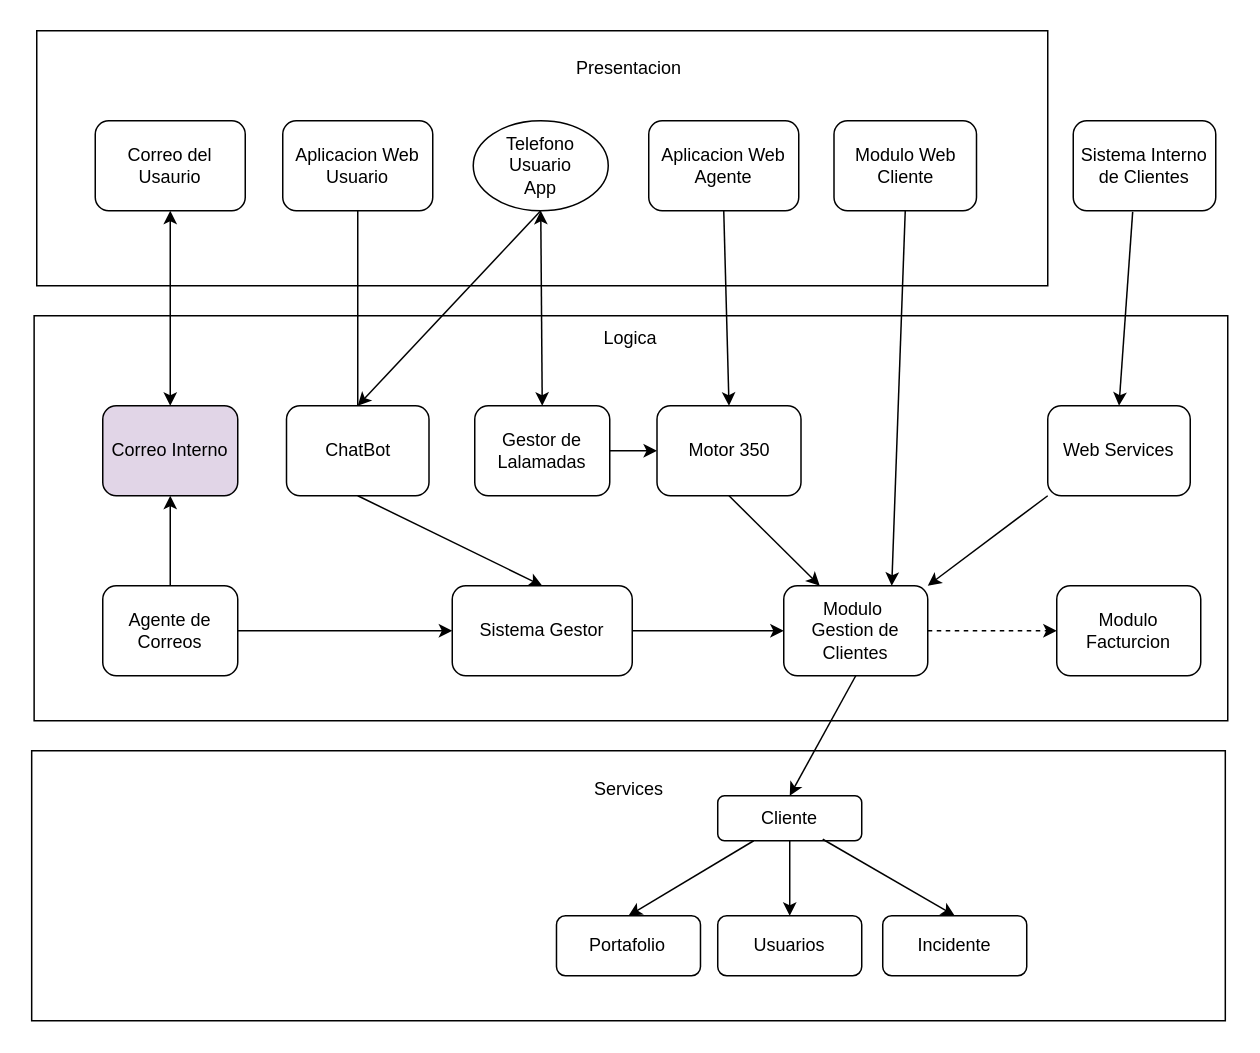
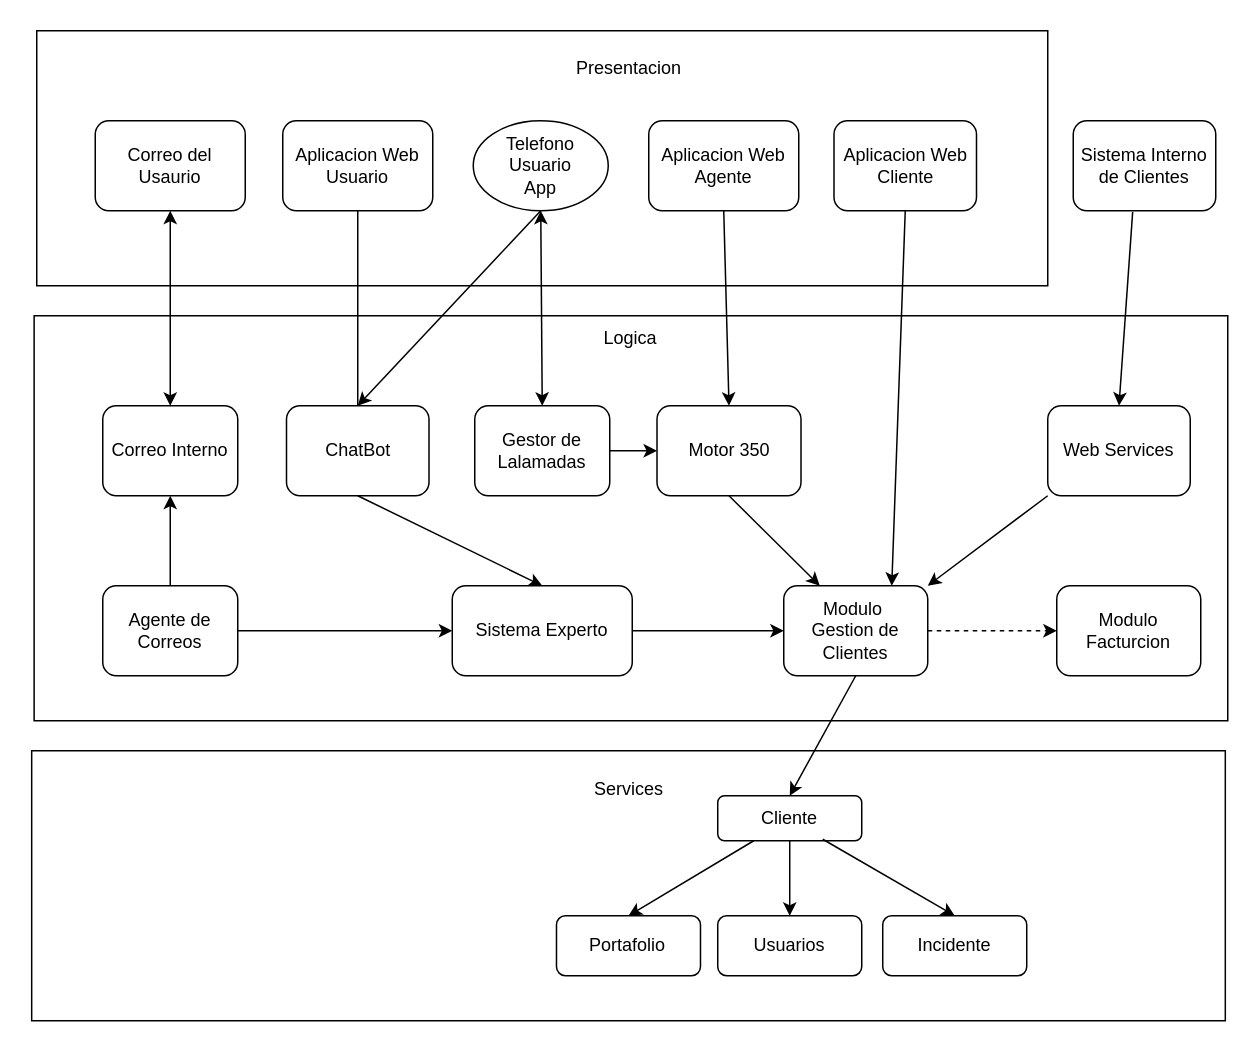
  <mxCell id="0" />
  <mxCell id="1" parent="0" />
  <mxCell id="2" value="" style="rounded=0;whiteSpace=wrap;html=1;" vertex="1" parent="1"><mxGeometry x="22.25" y="210" width="795.75" height="270" as="geometry" /></mxCell>
  <mxCell id="3" value="" style="rounded=0;whiteSpace=wrap;html=1;" vertex="1" parent="1"><mxGeometry x="24" y="20" width="674" height="170" as="geometry" /></mxCell>
  <mxCell id="4" value="Presentacion" style="text;html=1;align=center;verticalAlign=middle;whiteSpace=wrap;rounded=0;" vertex="1" parent="1"><mxGeometry x="388.5" y="30" width="60" height="30" as="geometry" /></mxCell>
  <mxCell id="5" value="Telefono Usuario&lt;div&gt;App&lt;/div&gt;" style="ellipse;whiteSpace=wrap;html=1;" vertex="1" parent="1"><mxGeometry x="315" y="80" width="90" height="60" as="geometry" /></mxCell>
- <mxCell id="6" value="Modulo Web Cliente" style="rounded=1;whiteSpace=wrap;html=1;" vertex="1" parent="1"><mxGeometry x="555.5" y="80" width="95" height="60" as="geometry" /></mxCell>
+ <mxCell id="6" value="Aplicacion Web Cliente" style="rounded=1;whiteSpace=wrap;html=1;" vertex="1" parent="1"><mxGeometry x="555.5" y="80" width="95" height="60" as="geometry" /></mxCell>
  <mxCell id="7" value="Aplicacion Web Agente" style="rounded=1;whiteSpace=wrap;html=1;" vertex="1" parent="1"><mxGeometry x="432" y="80" width="100" height="60" as="geometry" /></mxCell>
  <mxCell id="8" value="Aplicacion Web Usuario" style="rounded=1;whiteSpace=wrap;html=1;" vertex="1" parent="1"><mxGeometry x="188" y="80" width="100" height="60" as="geometry" /></mxCell>
  <mxCell id="9" value="Correo del Usaurio" style="rounded=1;whiteSpace=wrap;html=1;" vertex="1" parent="1"><mxGeometry x="63" y="80" width="100" height="60" as="geometry" /></mxCell>
  <mxCell id="10" value="Gestor de Lalamadas" style="rounded=1;whiteSpace=wrap;html=1;" vertex="1" parent="1"><mxGeometry x="316" y="270" width="90" height="60" as="geometry" /></mxCell>
  <mxCell id="11" value="ChatBot" style="rounded=1;whiteSpace=wrap;html=1;" vertex="1" parent="1"><mxGeometry x="190.5" y="270" width="95" height="60" as="geometry" /></mxCell>
- <mxCell id="12" value="Correo Interno" style="rounded=1;whiteSpace=wrap;html=1;fillColor=#e1d5e7;" vertex="1" parent="1"><mxGeometry x="68" y="270" width="90" height="60" as="geometry" /></mxCell>
+ <mxCell id="12" value="Correo Interno" style="rounded=1;whiteSpace=wrap;html=1;" vertex="1" parent="1"><mxGeometry x="68" y="270" width="90" height="60" as="geometry" /></mxCell>
  <mxCell id="13" value="" style="endArrow=classic;html=1;rounded=0;entryX=0.5;entryY=0;entryDx=0;entryDy=0;exitX=0.5;exitY=1;exitDx=0;exitDy=0;startArrow=classic;startFill=1;" edge="1" parent="1" source="5" target="10"><mxGeometry width="50" height="50" relative="1" as="geometry"><mxPoint x="478" y="290" as="sourcePoint" /><mxPoint x="528" y="240" as="targetPoint" /></mxGeometry></mxCell>
  <mxCell id="14" value="" style="endArrow=classic;html=1;rounded=0;entryX=0.5;entryY=0;entryDx=0;entryDy=0;exitX=0.5;exitY=1;exitDx=0;exitDy=0;" edge="1" parent="1" source="5" target="11"><mxGeometry width="50" height="50" relative="1" as="geometry"><mxPoint x="458" y="430" as="sourcePoint" /><mxPoint x="508" y="380" as="targetPoint" /></mxGeometry></mxCell>
  <mxCell id="15" value="" style="endArrow=none;html=1;rounded=0;entryX=0.5;entryY=0;entryDx=0;entryDy=0;exitX=0.5;exitY=1;exitDx=0;exitDy=0;" edge="1" parent="1" source="8" target="11"><mxGeometry width="50" height="50" relative="1" as="geometry"><mxPoint x="248" y="260" as="sourcePoint" /><mxPoint x="298" y="210" as="targetPoint" /></mxGeometry></mxCell>
  <mxCell id="16" value="" style="endArrow=classic;html=1;rounded=0;entryX=0.5;entryY=0;entryDx=0;entryDy=0;startArrow=classic;startFill=1;" edge="1" parent="1" source="9" target="12"><mxGeometry width="50" height="50" relative="1" as="geometry"><mxPoint x="98" y="290" as="sourcePoint" /><mxPoint x="148" y="240" as="targetPoint" /></mxGeometry></mxCell>
  <mxCell id="17" value="Agente de Correos" style="rounded=1;whiteSpace=wrap;html=1;" vertex="1" parent="1"><mxGeometry x="68" y="390" width="90" height="60" as="geometry" /></mxCell>
  <mxCell id="18" value="" style="endArrow=classic;html=1;rounded=0;entryX=0.5;entryY=1;entryDx=0;entryDy=0;exitX=0.5;exitY=0;exitDx=0;exitDy=0;" edge="1" parent="1" source="17" target="12"><mxGeometry width="50" height="50" relative="1" as="geometry"><mxPoint x="458" y="430" as="sourcePoint" /><mxPoint x="508" y="380" as="targetPoint" /></mxGeometry></mxCell>
  <mxCell id="19" value="Motor 350" style="rounded=1;whiteSpace=wrap;html=1;" vertex="1" parent="1"><mxGeometry x="437.5" y="270" width="96" height="60" as="geometry" /></mxCell>
  <mxCell id="20" value="" style="endArrow=classic;html=1;rounded=0;entryX=0.5;entryY=0;entryDx=0;entryDy=0;exitX=0.5;exitY=1;exitDx=0;exitDy=0;" edge="1" parent="1" source="7" target="19"><mxGeometry width="50" height="50" relative="1" as="geometry"><mxPoint x="578" y="260" as="sourcePoint" /><mxPoint x="628" y="210" as="targetPoint" /></mxGeometry></mxCell>
  <mxCell id="21" value="" style="endArrow=classic;html=1;rounded=0;entryX=0;entryY=0.5;entryDx=0;entryDy=0;exitX=1;exitY=0.5;exitDx=0;exitDy=0;" edge="1" parent="1" source="10" target="19"><mxGeometry width="50" height="50" relative="1" as="geometry"><mxPoint x="488" y="300" as="sourcePoint" /><mxPoint x="538" y="250" as="targetPoint" /></mxGeometry></mxCell>
  <mxCell id="22" value="Modulo&amp;nbsp;&lt;div&gt;Gestion de Clientes&lt;/div&gt;" style="rounded=1;whiteSpace=wrap;html=1;" vertex="1" parent="1"><mxGeometry x="522" y="390" width="96" height="60" as="geometry" /></mxCell>
  <mxCell id="23" value="" style="endArrow=classic;html=1;rounded=0;exitX=0.5;exitY=1;exitDx=0;exitDy=0;entryX=0.25;entryY=0;entryDx=0;entryDy=0;" edge="1" parent="1" source="19" target="22"><mxGeometry width="50" height="50" relative="1" as="geometry"><mxPoint x="688" y="420" as="sourcePoint" /><mxPoint x="738" y="370" as="targetPoint" /></mxGeometry></mxCell>
- <mxCell id="24" value="Sistema Gestor" style="rounded=1;whiteSpace=wrap;html=1;" vertex="1" parent="1"><mxGeometry x="301" y="390" width="120" height="60" as="geometry" /></mxCell>
+ <mxCell id="24" value="Sistema Experto" style="rounded=1;whiteSpace=wrap;html=1;" vertex="1" parent="1"><mxGeometry x="301" y="390" width="120" height="60" as="geometry" /></mxCell>
  <mxCell id="25" value="" style="endArrow=classic;html=1;rounded=0;entryX=0.5;entryY=0;entryDx=0;entryDy=0;exitX=0.5;exitY=1;exitDx=0;exitDy=0;" edge="1" parent="1" source="11" target="24"><mxGeometry width="50" height="50" relative="1" as="geometry"><mxPoint x="208" y="470" as="sourcePoint" /><mxPoint x="258" y="420" as="targetPoint" /></mxGeometry></mxCell>
  <mxCell id="26" value="" style="endArrow=classic;html=1;rounded=0;entryX=0;entryY=0.5;entryDx=0;entryDy=0;exitX=1;exitY=0.5;exitDx=0;exitDy=0;" edge="1" parent="1" source="17" target="24"><mxGeometry width="50" height="50" relative="1" as="geometry"><mxPoint x="248" y="670" as="sourcePoint" /><mxPoint x="298" y="620" as="targetPoint" /></mxGeometry></mxCell>
  <mxCell id="27" value="" style="endArrow=classic;html=1;rounded=0;entryX=0;entryY=0.5;entryDx=0;entryDy=0;exitX=1;exitY=0.5;exitDx=0;exitDy=0;" edge="1" parent="1" source="24" target="22"><mxGeometry width="50" height="50" relative="1" as="geometry"><mxPoint x="318" y="630" as="sourcePoint" /><mxPoint x="368" y="580" as="targetPoint" /></mxGeometry></mxCell>
  <mxCell id="28" value="Modulo Facturcion" style="rounded=1;whiteSpace=wrap;html=1;" vertex="1" parent="1"><mxGeometry x="704" y="390" width="96" height="60" as="geometry" /></mxCell>
  <mxCell id="29" value="" style="endArrow=classic;html=1;rounded=0;entryX=0;entryY=0.5;entryDx=0;entryDy=0;exitX=1;exitY=0.5;exitDx=0;exitDy=0;dashed=1;" edge="1" parent="1" source="22" target="28"><mxGeometry width="50" height="50" relative="1" as="geometry"><mxPoint x="488" y="560" as="sourcePoint" /><mxPoint x="538" y="510" as="targetPoint" /></mxGeometry></mxCell>
  <mxCell id="30" value="Sistema Interno de Clientes" style="rounded=1;whiteSpace=wrap;html=1;" vertex="1" parent="1"><mxGeometry x="715" y="80" width="95" height="60" as="geometry" /></mxCell>
  <mxCell id="31" value="Web Services" style="rounded=1;whiteSpace=wrap;html=1;" vertex="1" parent="1"><mxGeometry x="698" y="270" width="95" height="60" as="geometry" /></mxCell>
  <mxCell id="32" value="" style="endArrow=classic;html=1;rounded=0;exitX=0.417;exitY=1.012;exitDx=0;exitDy=0;exitPerimeter=0;entryX=0.5;entryY=0;entryDx=0;entryDy=0;" edge="1" parent="1" source="30" target="31"><mxGeometry width="50" height="50" relative="1" as="geometry"><mxPoint x="798" y="200" as="sourcePoint" /><mxPoint x="848" y="150" as="targetPoint" /></mxGeometry></mxCell>
  <mxCell id="33" value="" style="endArrow=classic;html=1;rounded=0;exitX=0.5;exitY=1;exitDx=0;exitDy=0;entryX=0.75;entryY=0;entryDx=0;entryDy=0;" edge="1" parent="1" source="6" target="22"><mxGeometry width="50" height="50" relative="1" as="geometry"><mxPoint x="608" y="190" as="sourcePoint" /><mxPoint x="658" y="140" as="targetPoint" /></mxGeometry></mxCell>
  <mxCell id="34" value="" style="endArrow=classic;html=1;rounded=0;entryX=1;entryY=0;entryDx=0;entryDy=0;exitX=0;exitY=1;exitDx=0;exitDy=0;" edge="1" parent="1" source="31" target="22"><mxGeometry width="50" height="50" relative="1" as="geometry"><mxPoint x="638" y="360" as="sourcePoint" /><mxPoint x="688" y="310" as="targetPoint" /></mxGeometry></mxCell>
  <mxCell id="35" value="Logica" style="text;html=1;align=center;verticalAlign=middle;whiteSpace=wrap;rounded=0;" vertex="1" parent="1"><mxGeometry x="390.13" y="210" width="60" height="30" as="geometry" /></mxCell>
  <mxCell id="36" value="" style="rounded=0;whiteSpace=wrap;html=1;" vertex="1" parent="1"><mxGeometry x="20.62" y="500" width="795.75" height="180" as="geometry" /></mxCell>
  <mxCell id="37" value="Services" style="text;html=1;align=center;verticalAlign=middle;whiteSpace=wrap;rounded=0;" vertex="1" parent="1"><mxGeometry x="388.5" y="511" width="60" height="30" as="geometry" /></mxCell>
  <mxCell id="38" value="Incidente" style="rounded=1;whiteSpace=wrap;html=1;" vertex="1" parent="1"><mxGeometry x="587.99" y="610" width="96" height="40" as="geometry" /></mxCell>
  <mxCell id="39" value="Cliente" style="rounded=1;whiteSpace=wrap;html=1;" vertex="1" parent="1"><mxGeometry x="477.99" y="530" width="96" height="30" as="geometry" /></mxCell>
  <mxCell id="40" value="Portafolio" style="rounded=1;whiteSpace=wrap;html=1;" vertex="1" parent="1"><mxGeometry x="370.49" y="610" width="96" height="40" as="geometry" /></mxCell>
  <mxCell id="41" value="Usuarios" style="rounded=1;whiteSpace=wrap;html=1;" vertex="1" parent="1"><mxGeometry x="477.99" y="610" width="96" height="40" as="geometry" /></mxCell>
  <mxCell id="42" value="" style="endArrow=classic;html=1;rounded=0;entryX=0.5;entryY=0;entryDx=0;entryDy=0;exitX=0.5;exitY=1;exitDx=0;exitDy=0;" edge="1" parent="1" source="22" target="39"><mxGeometry width="50" height="50" relative="1" as="geometry"><mxPoint x="328" y="570" as="sourcePoint" /><mxPoint x="378" y="520" as="targetPoint" /></mxGeometry></mxCell>
  <mxCell id="43" value="" style="endArrow=classic;html=1;rounded=0;entryX=0.5;entryY=0;entryDx=0;entryDy=0;" edge="1" parent="1" target="38"><mxGeometry width="50" height="50" relative="1" as="geometry"><mxPoint x="547.99" y="559" as="sourcePoint" /><mxPoint x="477.99" y="580" as="targetPoint" /></mxGeometry></mxCell>
  <mxCell id="44" value="" style="endArrow=classic;html=1;rounded=0;entryX=0.5;entryY=0;entryDx=0;entryDy=0;exitX=0.5;exitY=1;exitDx=0;exitDy=0;" edge="1" parent="1" source="39" target="41"><mxGeometry width="50" height="50" relative="1" as="geometry"><mxPoint x="557.99" y="560" as="sourcePoint" /><mxPoint x="417.99" y="580" as="targetPoint" /></mxGeometry></mxCell>
  <mxCell id="45" value="" style="endArrow=classic;html=1;rounded=0;exitX=0.25;exitY=1;exitDx=0;exitDy=0;entryX=0.5;entryY=0;entryDx=0;entryDy=0;" edge="1" parent="1" source="39" target="40"><mxGeometry width="50" height="50" relative="1" as="geometry"><mxPoint x="887.99" y="480" as="sourcePoint" /><mxPoint x="377.99" y="590" as="targetPoint" /></mxGeometry></mxCell>
